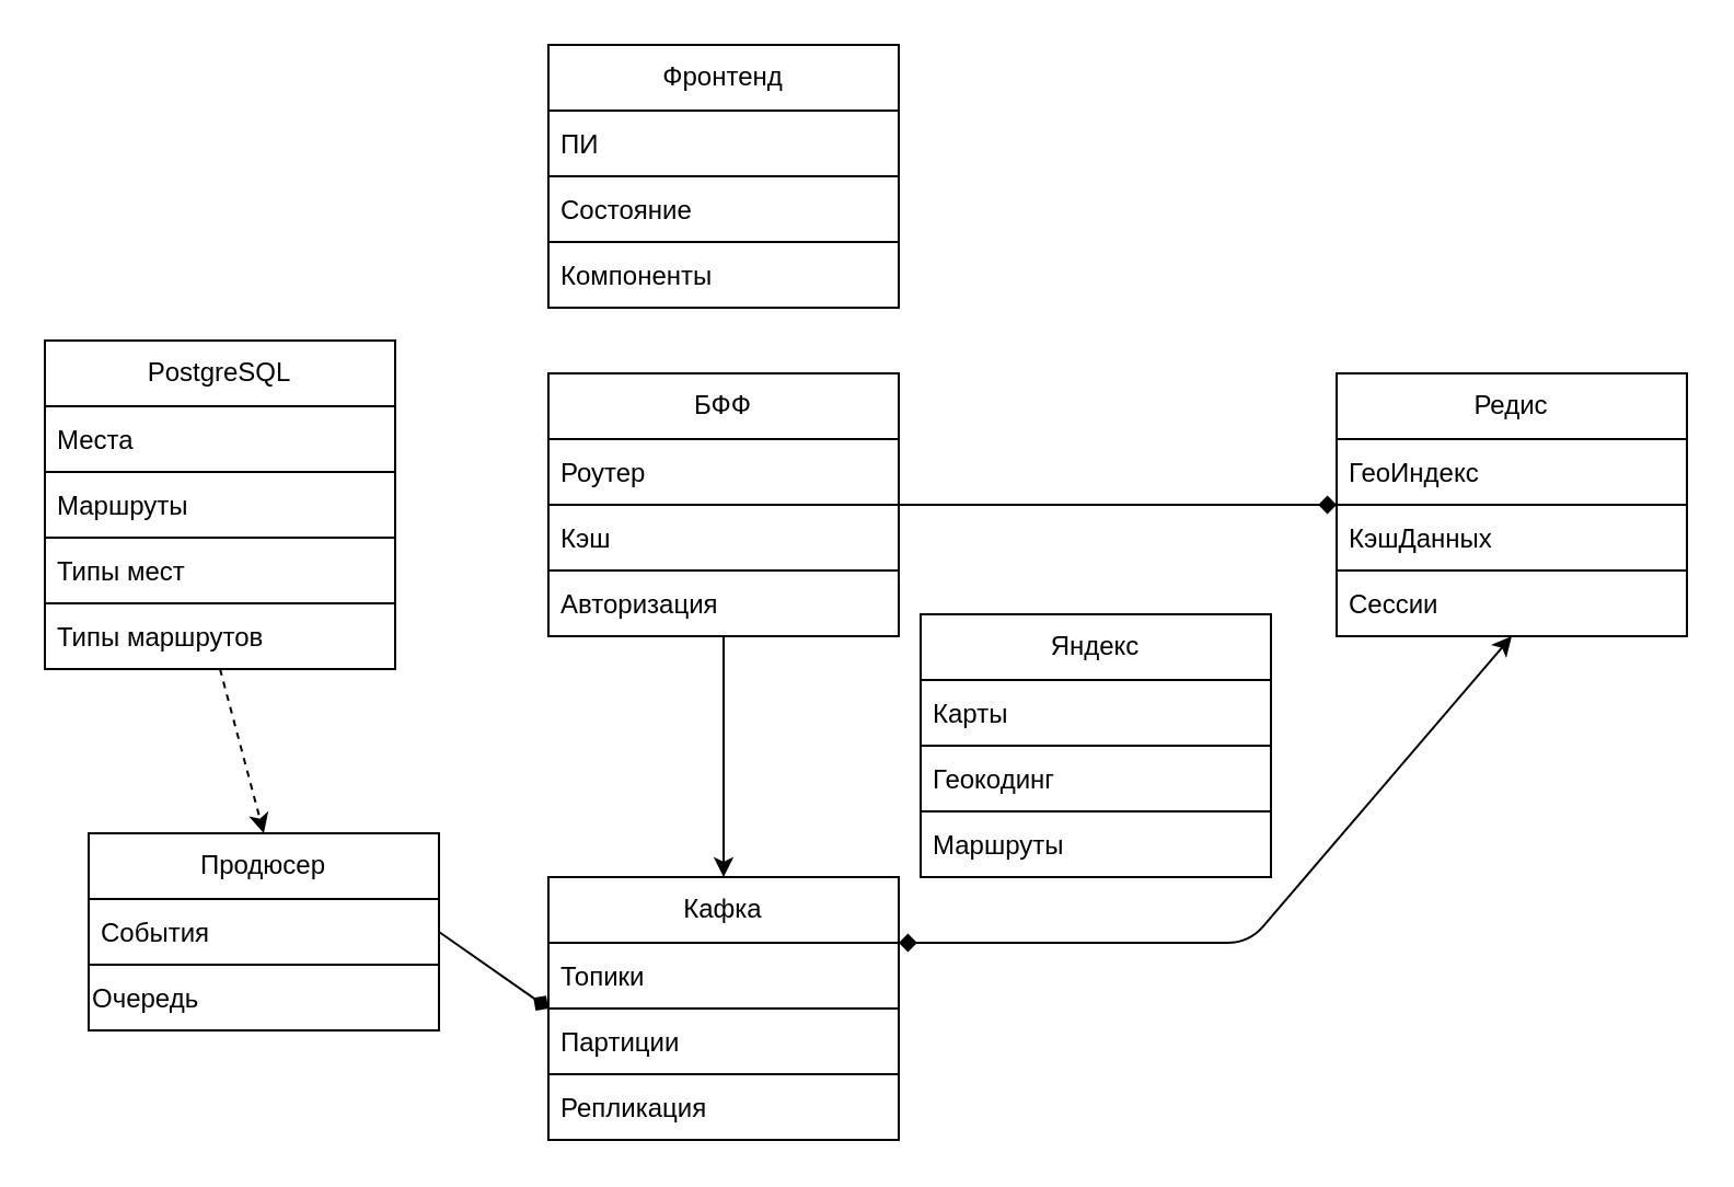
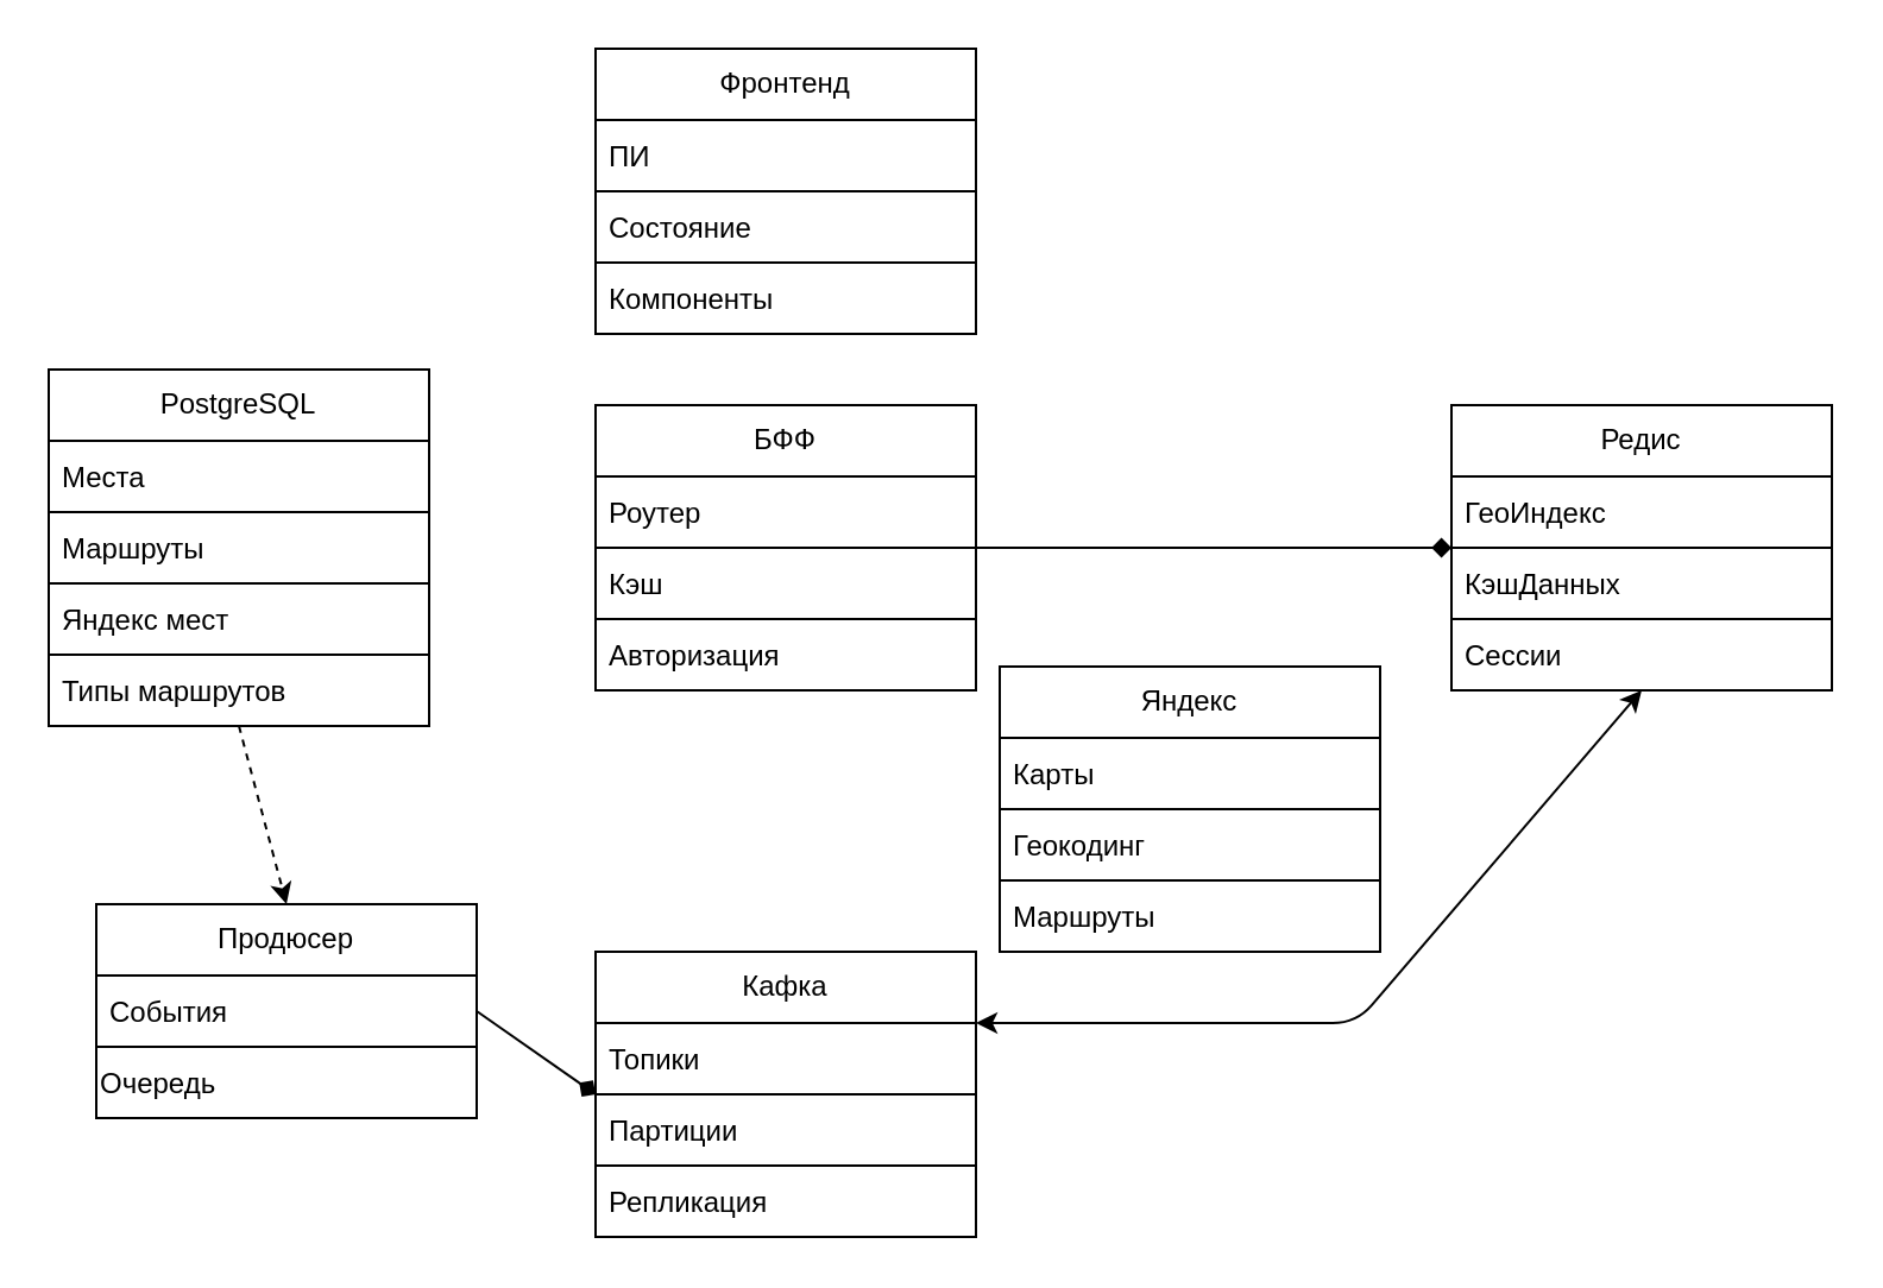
  <mxCell id="0" />
  <mxCell id="1" parent="0" />
  <mxCell id="2" value="Фронтенд" style="swimlane;fontStyle=0;childLayout=stackLayout;horizontal=1;startSize=30;horizontalStack=0;resizeParent=1;resizeParentMax=0;resizeLast=0;collapsible=1;marginBottom=0;whiteSpace=wrap;html=1;fillColor=#ffffff;strokeColor=#000000;fontColor=#000000;" parent="1" vertex="1"><mxGeometry x="250" y="20" width="160" height="120" as="geometry" /></mxCell>
  <mxCell id="3" value="ПИ" style="text;strokeColor=#000000;fillColor=#ffffff;align=left;verticalAlign=middle;spacingLeft=4;spacingRight=4;overflow=hidden;points=[[0,0.5],[1,0.5]];portConstraint=eastwest;rotatable=0;fontColor=#000000;" parent="2" vertex="1"><mxGeometry y="30" width="160" height="30" as="geometry" /></mxCell>
  <mxCell id="4" value="Состояние" style="text;strokeColor=#000000;fillColor=#ffffff;align=left;verticalAlign=middle;spacingLeft=4;spacingRight=4;overflow=hidden;points=[[0,0.5],[1,0.5]];portConstraint=eastwest;rotatable=0;fontColor=#000000;" parent="2" vertex="1"><mxGeometry y="60" width="160" height="30" as="geometry" /></mxCell>
  <mxCell id="5" value="Компоненты" style="text;strokeColor=#000000;fillColor=#ffffff;align=left;verticalAlign=middle;spacingLeft=4;spacingRight=4;overflow=hidden;points=[[0,0.5],[1,0.5]];portConstraint=eastwest;rotatable=0;fontColor=#000000;" parent="2" vertex="1"><mxGeometry y="90" width="160" height="30" as="geometry" /></mxCell>
  <mxCell id="6" value="БФФ" style="swimlane;fontStyle=0;childLayout=stackLayout;horizontal=1;startSize=30;horizontalStack=0;resizeParent=1;resizeParentMax=0;resizeLast=0;collapsible=1;marginBottom=0;whiteSpace=wrap;html=1;fillColor=#ffffff;strokeColor=#000000;fontColor=#000000;" parent="1" vertex="1"><mxGeometry x="250" y="170" width="160" height="120" as="geometry" /></mxCell>
  <mxCell id="7" value="Роутер" style="text;strokeColor=#000000;fillColor=#ffffff;align=left;verticalAlign=middle;spacingLeft=4;spacingRight=4;overflow=hidden;points=[[0,0.5],[1,0.5]];portConstraint=eastwest;rotatable=0;fontColor=#000000;" parent="6" vertex="1"><mxGeometry y="30" width="160" height="30" as="geometry" /></mxCell>
  <mxCell id="8" value="Кэш" style="text;strokeColor=#000000;fillColor=#ffffff;align=left;verticalAlign=middle;spacingLeft=4;spacingRight=4;overflow=hidden;points=[[0,0.5],[1,0.5]];portConstraint=eastwest;rotatable=0;fontColor=#000000;" parent="6" vertex="1"><mxGeometry y="60" width="160" height="30" as="geometry" /></mxCell>
  <mxCell id="9" value="Авторизация" style="text;strokeColor=#000000;fillColor=#ffffff;align=left;verticalAlign=middle;spacingLeft=4;spacingRight=4;overflow=hidden;points=[[0,0.5],[1,0.5]];portConstraint=eastwest;rotatable=0;fontColor=#000000;" parent="6" vertex="1"><mxGeometry y="90" width="160" height="30" as="geometry" /></mxCell>
  <mxCell id="10" value="Редис" style="swimlane;fontStyle=0;childLayout=stackLayout;horizontal=1;startSize=30;horizontalStack=0;resizeParent=1;resizeParentMax=0;resizeLast=0;collapsible=1;marginBottom=0;whiteSpace=wrap;html=1;fillColor=#ffffff;strokeColor=#000000;fontColor=#000000;" parent="1" vertex="1"><mxGeometry x="610" y="170" width="160" height="120" as="geometry" /></mxCell>
  <mxCell id="11" value="ГеоИндекс" style="text;strokeColor=#000000;fillColor=#ffffff;align=left;verticalAlign=middle;spacingLeft=4;spacingRight=4;overflow=hidden;points=[[0,0.5],[1,0.5]];portConstraint=eastwest;rotatable=0;fontColor=#000000;" parent="10" vertex="1"><mxGeometry y="30" width="160" height="30" as="geometry" /></mxCell>
  <mxCell id="12" value="КэшДанных" style="text;strokeColor=#000000;fillColor=#ffffff;align=left;verticalAlign=middle;spacingLeft=4;spacingRight=4;overflow=hidden;points=[[0,0.5],[1,0.5]];portConstraint=eastwest;rotatable=0;fontColor=#000000;" parent="10" vertex="1"><mxGeometry y="60" width="160" height="30" as="geometry" /></mxCell>
  <mxCell id="13" value="Сессии" style="text;strokeColor=#000000;fillColor=#ffffff;align=left;verticalAlign=middle;spacingLeft=4;spacingRight=4;overflow=hidden;points=[[0,0.5],[1,0.5]];portConstraint=eastwest;rotatable=0;fontColor=#000000;" parent="10" vertex="1"><mxGeometry y="90" width="160" height="30" as="geometry" /></mxCell>
  <mxCell id="14" value="Продюсер" style="swimlane;fontStyle=0;childLayout=stackLayout;horizontal=1;startSize=30;horizontalStack=0;resizeParent=1;resizeParentMax=0;resizeLast=0;collapsible=1;marginBottom=0;whiteSpace=wrap;html=1;fillColor=#ffffff;strokeColor=#000000;fontColor=#000000;" parent="1" vertex="1"><mxGeometry x="40" y="380" width="160" height="90" as="geometry" /></mxCell>
  <mxCell id="15" value="События" style="text;strokeColor=#000000;fillColor=#ffffff;align=left;verticalAlign=middle;spacingLeft=4;spacingRight=4;overflow=hidden;points=[[0,0.5],[1,0.5]];portConstraint=eastwest;rotatable=0;fontColor=#000000;" parent="14" vertex="1"><mxGeometry y="30" width="160" height="30" as="geometry" /></mxCell>
  <mxCell id="16" value="Очередь" style="text;strokeColor=#000000;fillColor=#ffffff;align=left;verticalAlign=middle;spacingRight=4;overflow=hidden;points=[[0,0.5],[1,0.5]];portConstraint=eastwest;rotatable=0;fontColor=#000000;" parent="14" vertex="1"><mxGeometry y="60" width="160" height="30" as="geometry" /></mxCell>
  <mxCell id="17" value="Кафка" style="swimlane;fontStyle=0;childLayout=stackLayout;horizontal=1;startSize=30;horizontalStack=0;resizeParent=1;resizeParentMax=0;resizeLast=0;collapsible=1;marginBottom=0;whiteSpace=wrap;html=1;fillColor=#ffffff;strokeColor=#000000;fontColor=#000000;" parent="1" vertex="1"><mxGeometry x="250" y="400" width="160" height="120" as="geometry" /></mxCell>
  <mxCell id="18" value="Топики" style="text;strokeColor=#000000;fillColor=#ffffff;align=left;verticalAlign=middle;spacingLeft=4;spacingRight=4;overflow=hidden;points=[[0,0.5],[1,0.5]];portConstraint=eastwest;rotatable=0;fontColor=#000000;" parent="17" vertex="1"><mxGeometry y="30" width="160" height="30" as="geometry" /></mxCell>
  <mxCell id="19" value="Партиции" style="text;strokeColor=#000000;fillColor=#ffffff;align=left;verticalAlign=middle;spacingLeft=4;spacingRight=4;overflow=hidden;points=[[0,0.5],[1,0.5]];portConstraint=eastwest;rotatable=0;fontColor=#000000;" parent="17" vertex="1"><mxGeometry y="60" width="160" height="30" as="geometry" /></mxCell>
  <mxCell id="20" value="Репликация" style="text;strokeColor=#000000;fillColor=#ffffff;align=left;verticalAlign=middle;spacingLeft=4;spacingRight=4;overflow=hidden;points=[[0,0.5],[1,0.5]];portConstraint=eastwest;rotatable=0;fontColor=#000000;" parent="17" vertex="1"><mxGeometry y="90" width="160" height="30" as="geometry" /></mxCell>
  <mxCell id="21" value="Яндекс" style="swimlane;fontStyle=0;childLayout=stackLayout;horizontal=1;startSize=30;horizontalStack=0;resizeParent=1;resizeParentMax=0;resizeLast=0;collapsible=1;marginBottom=0;whiteSpace=wrap;html=1;fillColor=#ffffff;strokeColor=#000000;fontColor=#000000;" parent="1" vertex="1"><mxGeometry x="420" y="280" width="160" height="120" as="geometry" /></mxCell>
  <mxCell id="22" value="Карты" style="text;strokeColor=#000000;fillColor=#ffffff;align=left;verticalAlign=middle;spacingLeft=4;spacingRight=4;overflow=hidden;points=[[0,0.5],[1,0.5]];portConstraint=eastwest;rotatable=0;fontColor=#000000;" parent="21" vertex="1"><mxGeometry y="30" width="160" height="30" as="geometry" /></mxCell>
  <mxCell id="23" value="Геокодинг" style="text;strokeColor=#000000;fillColor=#ffffff;align=left;verticalAlign=middle;spacingLeft=4;spacingRight=4;overflow=hidden;points=[[0,0.5],[1,0.5]];portConstraint=eastwest;rotatable=0;fontColor=#000000;" parent="21" vertex="1"><mxGeometry y="60" width="160" height="30" as="geometry" /></mxCell>
  <mxCell id="24" value="Маршруты" style="text;strokeColor=#000000;fillColor=#ffffff;align=left;verticalAlign=middle;spacingLeft=4;spacingRight=4;overflow=hidden;points=[[0,0.5],[1,0.5]];portConstraint=eastwest;rotatable=0;fontColor=#000000;" parent="21" vertex="1"><mxGeometry y="90" width="160" height="30" as="geometry" /></mxCell>
  <mxCell id="25" value="PostgreSQL" style="swimlane;fontStyle=0;childLayout=stackLayout;horizontal=1;startSize=30;horizontalStack=0;resizeParent=1;resizeParentMax=0;resizeLast=0;collapsible=1;marginBottom=0;whiteSpace=wrap;html=1;fillColor=#ffffff;strokeColor=#000000;fontColor=#000000;" parent="1" vertex="1"><mxGeometry x="20" y="155" width="160" height="150" as="geometry" /></mxCell>
  <mxCell id="26" value="Места" style="text;strokeColor=#000000;fillColor=#ffffff;align=left;verticalAlign=middle;spacingLeft=4;spacingRight=4;overflow=hidden;points=[[0,0.5],[1,0.5]];portConstraint=eastwest;rotatable=0;fontColor=#000000;" parent="25" vertex="1"><mxGeometry y="30" width="160" height="30" as="geometry" /></mxCell>
  <mxCell id="27" value="Маршруты" style="text;strokeColor=#000000;fillColor=#ffffff;align=left;verticalAlign=middle;spacingLeft=4;spacingRight=4;overflow=hidden;points=[[0,0.5],[1,0.5]];portConstraint=eastwest;rotatable=0;fontColor=#000000;" parent="25" vertex="1"><mxGeometry y="60" width="160" height="30" as="geometry" /></mxCell>
- <mxCell id="28" value="Типы мест" style="text;strokeColor=#000000;fillColor=#ffffff;align=left;verticalAlign=middle;spacingLeft=4;spacingRight=4;overflow=hidden;points=[[0,0.5],[1,0.5]];portConstraint=eastwest;rotatable=0;fontColor=#000000;" parent="25" vertex="1"><mxGeometry y="90" width="160" height="30" as="geometry" /></mxCell>
+ <mxCell id="28" value="Яндекс мест" style="text;strokeColor=#000000;fillColor=#ffffff;align=left;verticalAlign=middle;spacingLeft=4;spacingRight=4;overflow=hidden;points=[[0,0.5],[1,0.5]];portConstraint=eastwest;rotatable=0;fontColor=#000000;" parent="25" vertex="1"><mxGeometry y="90" width="160" height="30" as="geometry" /></mxCell>
  <mxCell id="29" value="Типы маршрутов" style="text;strokeColor=#000000;fillColor=#ffffff;align=left;verticalAlign=middle;spacingLeft=4;spacingRight=4;overflow=hidden;points=[[0,0.5],[1,0.5]];portConstraint=eastwest;rotatable=0;fontColor=#000000;" parent="25" vertex="1"><mxGeometry y="120" width="160" height="30" as="geometry" /></mxCell>
  <mxCell id="30" value="" style="endArrow=classic;html=1;strokeColor=#000000;exitX=0.5;exitY=1;exitDx=0;exitDy=0;entryX=0.5;entryY=0;entryDx=0;entryDy=0;dashed=1;" parent="1" source="25" target="14" edge="1"><mxGeometry width="50" height="50" relative="1" as="geometry" /></mxCell>
  <mxCell id="31" value="" style="endArrow=diamond;html=1;strokeColor=#000000;exitX=1;exitY=0.5;exitDx=0;exitDy=0;entryX=0;entryY=0.5;entryDx=0;entryDy=0;" parent="1" source="6" target="10" edge="1"><mxGeometry width="50" height="50" relative="1" as="geometry" /></mxCell>
  <mxCell id="32" value="" style="endArrow=diamond;html=1;strokeColor=#000000;exitX=1;exitY=0.5;exitDx=0;exitDy=0;entryX=0;entryY=0.5;entryDx=0;entryDy=0;" parent="1" source="14" target="17" edge="1"><mxGeometry width="50" height="50" relative="1" as="geometry" /></mxCell>
- <mxCell id="33" value="" style="endArrow=classic;html=1;strokeColor=#000000;exitX=0.5;exitY=1;exitDx=0;exitDy=0;entryX=0.5;entryY=0;entryDx=0;entryDy=0;" parent="1" source="6" target="17" edge="1"><mxGeometry width="50" height="50" relative="1" as="geometry" /></mxCell>
- <mxCell id="34" value="" style="endArrow=diamond;startArrow=classic;html=1;strokeColor=#000000;exitX=0.5;exitY=1;exitDx=0;exitDy=0;entryX=1;entryY=0.25;entryDx=0;entryDy=0;" parent="1" source="10" target="17" edge="1"><mxGeometry width="50" height="50" relative="1" as="geometry"><mxPoint x="570" y="290" as="sourcePoint" /><mxPoint x="410" y="410" as="targetPoint" /><Array as="points"><mxPoint x="570" y="430" /></Array></mxGeometry></mxCell>
+ <mxCell id="34" value="" style="endArrow=classic;startArrow=classic;html=1;strokeColor=#000000;exitX=0.5;exitY=1;exitDx=0;exitDy=0;entryX=1;entryY=0.25;entryDx=0;entryDy=0;" parent="1" source="10" target="17" edge="1"><mxGeometry width="50" height="50" relative="1" as="geometry"><mxPoint x="570" y="290" as="sourcePoint" /><mxPoint x="410" y="410" as="targetPoint" /><Array as="points"><mxPoint x="570" y="430" /></Array></mxGeometry></mxCell>
